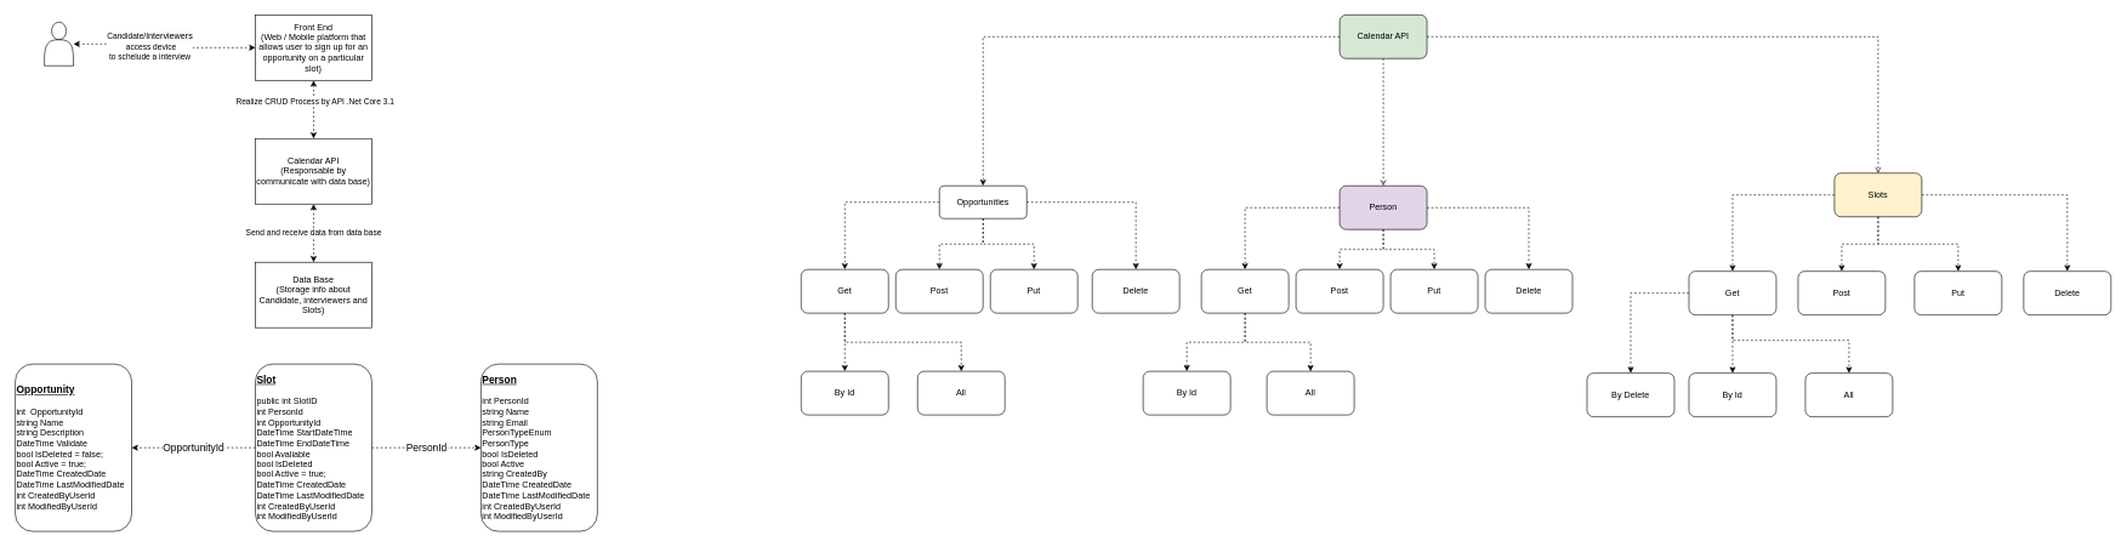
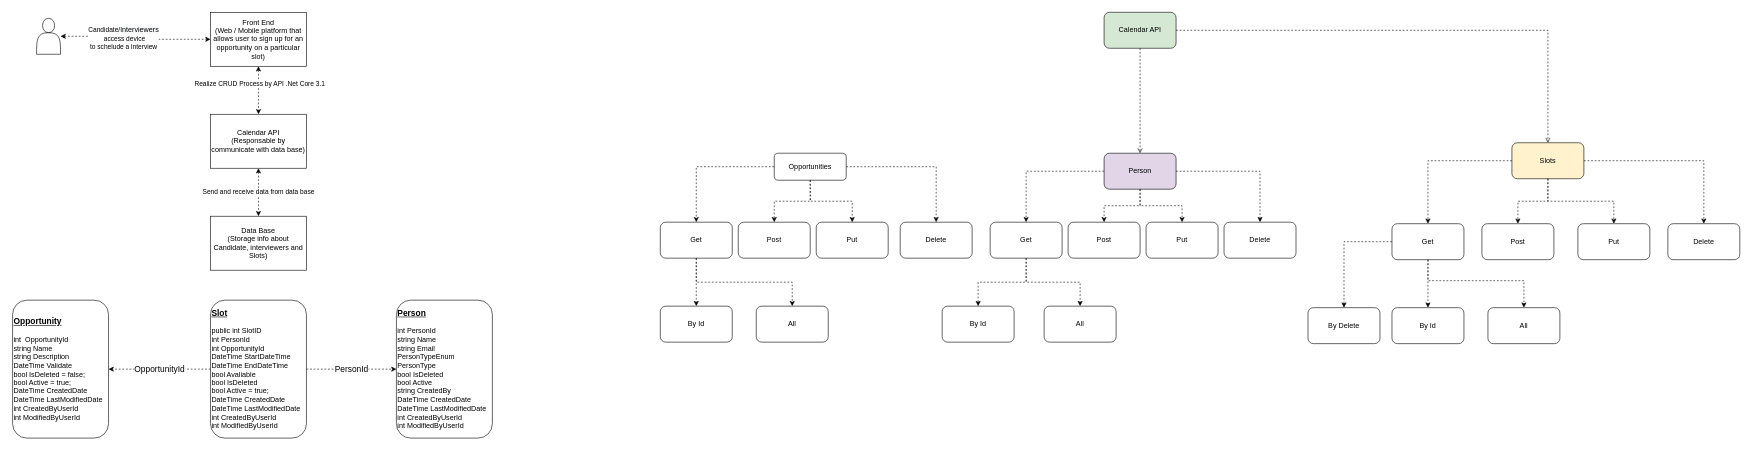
  <mxCell id="0" />
  <mxCell id="1" parent="0" />
  <mxCell id="2" value="" style="edgeStyle=orthogonalEdgeStyle;rounded=0;orthogonalLoop=1;jettySize=auto;html=1;dashed=1;startArrow=classic;startFill=1;" edge="1" parent="1" source="4" target="7"><mxGeometry relative="1" as="geometry" /></mxCell>
  <mxCell id="3" value="Candidate/I&lt;span style=&quot;font-size: 12px ; background-color: rgb(248 , 249 , 250)&quot;&gt;nterviewers&lt;/span&gt;&lt;br&gt;&amp;nbsp;access device&lt;br&gt;to schelude a interview" style="edgeLabel;html=1;align=center;verticalAlign=middle;resizable=0;points=[];" vertex="1" connectable="0" parent="2"><mxGeometry x="-0.183" y="-2" relative="1" as="geometry"><mxPoint as="offset" /></mxGeometry></mxCell>
  <mxCell id="4" value="" style="shape=actor;whiteSpace=wrap;html=1;" vertex="1" parent="1"><mxGeometry x="60" y="30" width="40" height="60" as="geometry" /></mxCell>
  <mxCell id="5" value="" style="edgeStyle=orthogonalEdgeStyle;rounded=0;orthogonalLoop=1;jettySize=auto;html=1;dashed=1;startArrow=classic;startFill=1;" edge="1" parent="1" source="7" target="9"><mxGeometry relative="1" as="geometry" /></mxCell>
  <mxCell id="6" value="Realize CRUD Process by API .Net Core 3.1" style="edgeLabel;html=1;align=center;verticalAlign=middle;resizable=0;points=[];" vertex="1" connectable="0" parent="5"><mxGeometry x="-0.275" y="1" relative="1" as="geometry"><mxPoint as="offset" /></mxGeometry></mxCell>
  <mxCell id="7" value="Front End&lt;br&gt;(Web / Mobile platform that allows user to sign up for an opportunity on a particular slot)" style="whiteSpace=wrap;html=1;" vertex="1" parent="1"><mxGeometry x="350" y="20" width="160" height="90" as="geometry" /></mxCell>
  <mxCell id="8" value="Send and receive data from data base" style="edgeStyle=orthogonalEdgeStyle;rounded=0;orthogonalLoop=1;jettySize=auto;html=1;dashed=1;startArrow=classic;startFill=1;" edge="1" parent="1" source="9" target="10"><mxGeometry relative="1" as="geometry" /></mxCell>
  <mxCell id="9" value="Calendar API&lt;br&gt;(Responsable by communicate with data base)" style="whiteSpace=wrap;html=1;" vertex="1" parent="1"><mxGeometry x="350" y="190" width="160" height="90" as="geometry" /></mxCell>
  <mxCell id="10" value="Data Base&lt;br&gt;(Storage info about Candidate,&amp;nbsp;interviewers and Slots)" style="whiteSpace=wrap;html=1;" vertex="1" parent="1"><mxGeometry x="350" y="360" width="160" height="90" as="geometry" /></mxCell>
  <mxCell id="11" value="&lt;div&gt;&lt;b&gt;&lt;font style=&quot;font-size: 14px&quot;&gt;&lt;u&gt;Opportunity&lt;/u&gt;&lt;/font&gt;&lt;/b&gt;&lt;/div&gt;&lt;div&gt;&lt;br&gt;&lt;/div&gt;&lt;div&gt;int&amp;nbsp; OpportunityId&amp;nbsp;&lt;/div&gt;&lt;div&gt;string Name&lt;/div&gt;&lt;div&gt;string Description&lt;/div&gt;&lt;div&gt;DateTime Validate&lt;/div&gt;&lt;div&gt;bool IsDeleted = false;&lt;/div&gt;&lt;div&gt;bool Active = true;&lt;/div&gt;&lt;div&gt;DateTime CreatedDate&lt;/div&gt;&lt;div&gt;DateTime LastModifiedDate&lt;/div&gt;&lt;div&gt;int CreatedByUserId&lt;/div&gt;&lt;div&gt;int ModifiedByUserId&lt;/div&gt;" style="rounded=1;whiteSpace=wrap;html=1;align=left;" vertex="1" parent="1"><mxGeometry x="20" y="500" width="160" height="230" as="geometry" /></mxCell>
  <mxCell id="12" value="OpportunityId" style="edgeStyle=orthogonalEdgeStyle;rounded=0;orthogonalLoop=1;jettySize=auto;html=1;dashed=1;fontSize=14;startArrow=none;startFill=0;" edge="1" parent="1" source="14" target="11"><mxGeometry relative="1" as="geometry" /></mxCell>
  <mxCell id="13" value="PersonId" style="edgeStyle=orthogonalEdgeStyle;rounded=0;orthogonalLoop=1;jettySize=auto;html=1;dashed=1;fontSize=14;startArrow=none;startFill=0;" edge="1" parent="1" source="14" target="15"><mxGeometry relative="1" as="geometry" /></mxCell>
  <mxCell id="14" value="&lt;div&gt;&lt;b&gt;&lt;font style=&quot;font-size: 14px&quot;&gt;&lt;u&gt;Slot&lt;/u&gt;&lt;/font&gt;&lt;/b&gt;&lt;/div&gt;&lt;div&gt;&lt;br&gt;&lt;/div&gt;&lt;div&gt;&lt;div&gt;public int SlotID&lt;/div&gt;&lt;div&gt;int PersonId&lt;/div&gt;&lt;div&gt;int OpportunityId&lt;/div&gt;&lt;div&gt;DateTime StartDateTime&lt;/div&gt;&lt;div&gt;DateTime EndDateTime&lt;/div&gt;&lt;div&gt;bool Avaliable&lt;/div&gt;&lt;div&gt;bool IsDeleted&lt;/div&gt;&lt;div&gt;bool Active = true;&lt;/div&gt;&lt;div&gt;DateTime CreatedDate&lt;/div&gt;&lt;div&gt;DateTime LastModifiedDate&lt;/div&gt;&lt;div&gt;int CreatedByUserId&lt;/div&gt;&lt;div&gt;int ModifiedByUserId&lt;/div&gt;&lt;/div&gt;" style="rounded=1;whiteSpace=wrap;html=1;align=left;" vertex="1" parent="1"><mxGeometry x="350" y="500" width="160" height="230" as="geometry" /></mxCell>
  <mxCell id="15" value="&lt;div&gt;&lt;b&gt;&lt;font style=&quot;font-size: 14px&quot;&gt;&lt;u&gt;Person&lt;/u&gt;&lt;/font&gt;&lt;/b&gt;&lt;/div&gt;&lt;div&gt;&lt;br&gt;&lt;/div&gt;&lt;div&gt;&lt;div&gt;int PersonId&lt;/div&gt;&lt;div&gt;string Name&amp;nbsp; &amp;nbsp;&lt;/div&gt;&lt;div&gt;string Email&amp;nbsp;&amp;nbsp;&lt;/div&gt;&lt;div&gt;PersonTypeEnum PersonType&lt;/div&gt;&lt;div&gt;bool IsDeleted&lt;/div&gt;&lt;div&gt;bool Active&amp;nbsp; &amp;nbsp;&lt;/div&gt;&lt;div&gt;string CreatedBy&lt;/div&gt;&lt;div&gt;DateTime CreatedDate&lt;/div&gt;&lt;div&gt;DateTime LastModifiedDate&lt;/div&gt;&lt;div&gt;int CreatedByUserId&lt;/div&gt;&lt;div&gt;int ModifiedByUserId&lt;/div&gt;&lt;/div&gt;" style="rounded=1;whiteSpace=wrap;html=1;align=left;" vertex="1" parent="1"><mxGeometry x="660" y="500" width="160" height="230" as="geometry" /></mxCell>
  <mxCell id="16" value="Calendar API" style="rounded=1;whiteSpace=wrap;html=1;fillColor=#d5e8d4;" vertex="1" parent="1"><mxGeometry x="1840" y="20" width="120" height="60" as="geometry" /></mxCell>
  <mxCell id="17" value="Opportunities" style="whiteSpace=wrap;html=1;rounded=1;" vertex="1" parent="1"><mxGeometry x="1290" y="255" width="120" height="45" as="geometry" /></mxCell>
- <mxCell id="18" value="" style="edgeStyle=orthogonalEdgeStyle;rounded=0;orthogonalLoop=1;jettySize=auto;html=1;dashed=1;startArrow=none;startFill=0;" edge="1" parent="1" source="16" target="17"><mxGeometry relative="1" as="geometry" /></mxCell>
  <mxCell id="19" value="Get" style="whiteSpace=wrap;html=1;rounded=1;" vertex="1" parent="1"><mxGeometry x="1100" y="370" width="120" height="60" as="geometry" /></mxCell>
  <mxCell id="20" value="" style="edgeStyle=orthogonalEdgeStyle;rounded=0;orthogonalLoop=1;jettySize=auto;html=1;dashed=1;startArrow=none;startFill=0;" edge="1" parent="1" source="17" target="19"><mxGeometry relative="1" as="geometry" /></mxCell>
  <mxCell id="21" value="Post" style="whiteSpace=wrap;html=1;rounded=1;" vertex="1" parent="1"><mxGeometry x="1230" y="370" width="120" height="60" as="geometry" /></mxCell>
  <mxCell id="22" value="" style="edgeStyle=orthogonalEdgeStyle;rounded=0;orthogonalLoop=1;jettySize=auto;html=1;dashed=1;startArrow=none;startFill=0;" edge="1" parent="1" source="17" target="21"><mxGeometry relative="1" as="geometry" /></mxCell>
  <mxCell id="23" value="Put" style="whiteSpace=wrap;html=1;rounded=1;" vertex="1" parent="1"><mxGeometry x="1360" y="370" width="120" height="60" as="geometry" /></mxCell>
  <mxCell id="24" value="" style="edgeStyle=orthogonalEdgeStyle;rounded=0;orthogonalLoop=1;jettySize=auto;html=1;dashed=1;startArrow=none;startFill=0;" edge="1" parent="1" source="17" target="23"><mxGeometry relative="1" as="geometry" /></mxCell>
  <mxCell id="25" value="Delete" style="whiteSpace=wrap;html=1;rounded=1;" vertex="1" parent="1"><mxGeometry x="1500" y="370" width="120" height="60" as="geometry" /></mxCell>
  <mxCell id="26" value="" style="edgeStyle=orthogonalEdgeStyle;rounded=0;orthogonalLoop=1;jettySize=auto;html=1;dashed=1;startArrow=none;startFill=0;" edge="1" parent="1" source="17" target="25"><mxGeometry relative="1" as="geometry" /></mxCell>
  <mxCell id="27" value="All" style="whiteSpace=wrap;html=1;rounded=1;" vertex="1" parent="1"><mxGeometry x="1260" y="510" width="120" height="60" as="geometry" /></mxCell>
  <mxCell id="28" value="" style="edgeStyle=orthogonalEdgeStyle;rounded=0;orthogonalLoop=1;jettySize=auto;html=1;dashed=1;startArrow=none;startFill=0;" edge="1" parent="1" source="19" target="27"><mxGeometry relative="1" as="geometry"><Array as="points"><mxPoint x="1160" y="470" /><mxPoint x="1320" y="470" /></Array></mxGeometry></mxCell>
  <mxCell id="29" value="By Id" style="whiteSpace=wrap;html=1;rounded=1;" vertex="1" parent="1"><mxGeometry x="1100" y="510" width="120" height="60" as="geometry" /></mxCell>
  <mxCell id="30" value="" style="edgeStyle=orthogonalEdgeStyle;rounded=0;orthogonalLoop=1;jettySize=auto;html=1;dashed=1;startArrow=none;startFill=0;" edge="1" parent="1" source="19" target="29"><mxGeometry relative="1" as="geometry" /></mxCell>
  <mxCell id="31" value="Person" style="whiteSpace=wrap;html=1;rounded=1;fillColor=#e1d5e7;" vertex="1" parent="1"><mxGeometry x="1840" y="255" width="120" height="60" as="geometry" /></mxCell>
  <mxCell id="32" style="edgeStyle=orthogonalEdgeStyle;rounded=0;orthogonalLoop=1;jettySize=auto;html=1;dashed=1;startArrow=none;startFill=0;endArrow=open;" edge="1" parent="1" source="16" target="31"><mxGeometry relative="1" as="geometry" /></mxCell>
  <mxCell id="33" value="Get" style="whiteSpace=wrap;html=1;rounded=1;" vertex="1" parent="1"><mxGeometry x="1650" y="370" width="120" height="60" as="geometry" /></mxCell>
  <mxCell id="34" value="" style="edgeStyle=orthogonalEdgeStyle;rounded=0;orthogonalLoop=1;jettySize=auto;html=1;dashed=1;startArrow=none;startFill=0;" edge="1" source="31" target="33" parent="1"><mxGeometry relative="1" as="geometry" /></mxCell>
  <mxCell id="35" value="Post" style="whiteSpace=wrap;html=1;rounded=1;" vertex="1" parent="1"><mxGeometry x="1780" y="370" width="120" height="60" as="geometry" /></mxCell>
  <mxCell id="36" value="" style="edgeStyle=orthogonalEdgeStyle;rounded=0;orthogonalLoop=1;jettySize=auto;html=1;dashed=1;startArrow=none;startFill=0;" edge="1" source="31" target="35" parent="1"><mxGeometry relative="1" as="geometry" /></mxCell>
  <mxCell id="37" value="Put" style="whiteSpace=wrap;html=1;rounded=1;" vertex="1" parent="1"><mxGeometry x="1910" y="370" width="120" height="60" as="geometry" /></mxCell>
  <mxCell id="38" value="" style="edgeStyle=orthogonalEdgeStyle;rounded=0;orthogonalLoop=1;jettySize=auto;html=1;dashed=1;startArrow=none;startFill=0;" edge="1" source="31" target="37" parent="1"><mxGeometry relative="1" as="geometry" /></mxCell>
  <mxCell id="39" value="Delete" style="whiteSpace=wrap;html=1;rounded=1;" vertex="1" parent="1"><mxGeometry x="2040" y="370" width="120" height="60" as="geometry" /></mxCell>
  <mxCell id="40" value="" style="edgeStyle=orthogonalEdgeStyle;rounded=0;orthogonalLoop=1;jettySize=auto;html=1;dashed=1;startArrow=none;startFill=0;" edge="1" source="31" target="39" parent="1"><mxGeometry relative="1" as="geometry" /></mxCell>
  <mxCell id="41" value="All" style="whiteSpace=wrap;html=1;rounded=1;" vertex="1" parent="1"><mxGeometry x="1740" y="510" width="120" height="60" as="geometry" /></mxCell>
  <mxCell id="42" value="" style="edgeStyle=orthogonalEdgeStyle;rounded=0;orthogonalLoop=1;jettySize=auto;html=1;dashed=1;startArrow=none;startFill=0;" edge="1" source="33" target="41" parent="1"><mxGeometry relative="1" as="geometry" /></mxCell>
  <mxCell id="43" value="By Id" style="whiteSpace=wrap;html=1;rounded=1;" vertex="1" parent="1"><mxGeometry x="1570" y="510" width="120" height="60" as="geometry" /></mxCell>
  <mxCell id="44" value="" style="edgeStyle=orthogonalEdgeStyle;rounded=0;orthogonalLoop=1;jettySize=auto;html=1;dashed=1;startArrow=none;startFill=0;" edge="1" source="33" target="43" parent="1"><mxGeometry relative="1" as="geometry" /></mxCell>
  <mxCell id="45" value="Slots" style="whiteSpace=wrap;html=1;rounded=1;fillColor=#fff2cc;" vertex="1" parent="1"><mxGeometry x="2520" y="237.5" width="120" height="60" as="geometry" /></mxCell>
  <mxCell id="46" value="" style="edgeStyle=orthogonalEdgeStyle;rounded=0;orthogonalLoop=1;jettySize=auto;html=1;dashed=1;startArrow=none;startFill=0;entryX=0.5;entryY=0;entryDx=0;entryDy=0;endArrow=open;" edge="1" parent="1" source="16" target="45"><mxGeometry relative="1" as="geometry"><mxPoint x="2620" y="255" as="targetPoint" /></mxGeometry></mxCell>
  <mxCell id="47" value="Get" style="whiteSpace=wrap;html=1;rounded=1;" vertex="1" parent="1"><mxGeometry x="2320" y="372.5" width="120" height="60" as="geometry" /></mxCell>
  <mxCell id="48" value="" style="edgeStyle=orthogonalEdgeStyle;rounded=0;orthogonalLoop=1;jettySize=auto;html=1;dashed=1;startArrow=none;startFill=0;" edge="1" source="45" target="47" parent="1"><mxGeometry relative="1" as="geometry" /></mxCell>
  <mxCell id="49" value="Post" style="whiteSpace=wrap;html=1;rounded=1;" vertex="1" parent="1"><mxGeometry x="2470" y="372.5" width="120" height="60" as="geometry" /></mxCell>
  <mxCell id="50" value="" style="edgeStyle=orthogonalEdgeStyle;rounded=0;orthogonalLoop=1;jettySize=auto;html=1;dashed=1;startArrow=none;startFill=0;" edge="1" source="45" target="49" parent="1"><mxGeometry relative="1" as="geometry" /></mxCell>
  <mxCell id="51" value="Put" style="whiteSpace=wrap;html=1;rounded=1;" vertex="1" parent="1"><mxGeometry x="2630" y="372.5" width="120" height="60" as="geometry" /></mxCell>
  <mxCell id="52" value="" style="edgeStyle=orthogonalEdgeStyle;rounded=0;orthogonalLoop=1;jettySize=auto;html=1;dashed=1;startArrow=none;startFill=0;" edge="1" source="45" target="51" parent="1"><mxGeometry relative="1" as="geometry" /></mxCell>
  <mxCell id="53" value="Delete" style="whiteSpace=wrap;html=1;rounded=1;" vertex="1" parent="1"><mxGeometry x="2780" y="372.5" width="120" height="60" as="geometry" /></mxCell>
  <mxCell id="54" value="" style="edgeStyle=orthogonalEdgeStyle;rounded=0;orthogonalLoop=1;jettySize=auto;html=1;dashed=1;startArrow=none;startFill=0;" edge="1" source="45" target="53" parent="1"><mxGeometry relative="1" as="geometry" /></mxCell>
  <mxCell id="55" value="All" style="whiteSpace=wrap;html=1;rounded=1;" vertex="1" parent="1"><mxGeometry x="2480" y="512.5" width="120" height="60" as="geometry" /></mxCell>
  <mxCell id="56" value="" style="edgeStyle=orthogonalEdgeStyle;rounded=0;orthogonalLoop=1;jettySize=auto;html=1;dashed=1;startArrow=none;startFill=0;" edge="1" source="47" target="55" parent="1"><mxGeometry relative="1" as="geometry"><Array as="points"><mxPoint x="2380" y="467.5" /><mxPoint x="2540" y="467.5" /></Array></mxGeometry></mxCell>
  <mxCell id="57" value="By Id" style="whiteSpace=wrap;html=1;rounded=1;" vertex="1" parent="1"><mxGeometry x="2320" y="512.5" width="120" height="60" as="geometry" /></mxCell>
  <mxCell id="58" value="" style="edgeStyle=orthogonalEdgeStyle;rounded=0;orthogonalLoop=1;jettySize=auto;html=1;dashed=1;startArrow=none;startFill=0;" edge="1" source="47" target="57" parent="1"><mxGeometry relative="1" as="geometry" /></mxCell>
  <mxCell id="59" value="By Delete" style="whiteSpace=wrap;html=1;rounded=1;" vertex="1" parent="1"><mxGeometry x="2180" y="512.5" width="120" height="60" as="geometry" /></mxCell>
  <mxCell id="60" value="" style="edgeStyle=orthogonalEdgeStyle;rounded=0;orthogonalLoop=1;jettySize=auto;html=1;dashed=1;startArrow=none;startFill=0;" edge="1" parent="1" source="47" target="59"><mxGeometry relative="1" as="geometry" /></mxCell>
